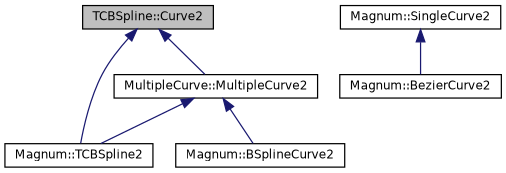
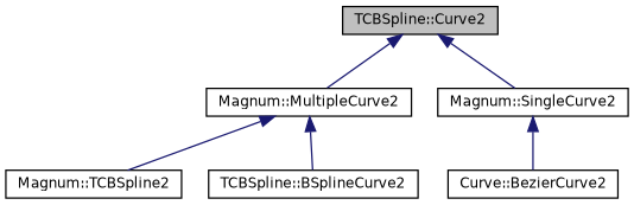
  digraph {
    fontname="DejaVu Sans"
    node [color=black fillcolor=white fontname="DejaVu Sans" fontsize=10 shape=record style=filled]
    edge [color=midnightblue dir=back fontname="DejaVu Sans" fontsize=10 labelfontname=Helvetica labelfontsize=10 style=solid]
    n1 [fillcolor=grey75 fontcolor=black height=0.2 label="TCBSpline::Curve2" width=0.4]
-   n2 [height=0.2 label="MultipleCurve::MultipleCurve2" width=0.4]
+   n2 [height=0.2 label="Magnum::MultipleCurve2" width=0.4]
    n3 [height=0.2 label="Magnum::SingleCurve2" width=0.4]
    n4 [height=0.2 label="Magnum::TCBSpline2" width=0.4]
-   n5 [height=0.2 label="Magnum::BSplineCurve2" width=0.4]
-   n6 [height=0.2 label="Magnum::BezierCurve2" width=0.4]
+   n5 [height=0.2 label="TCBSpline::BSplineCurve2" width=0.4]
+   n6 [height=0.2 label="Curve::BezierCurve2" width=0.4]
    n1 -> n2
-   n1 -> n4
+   n1 -> n3
    n2 -> n4
    n2 -> n5
    n3 -> n6
  }
